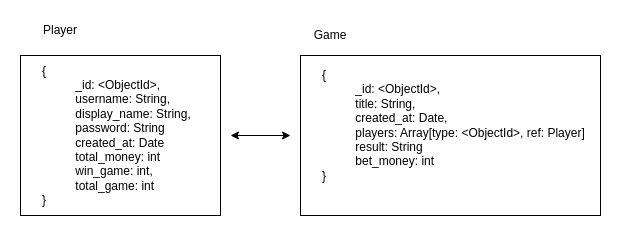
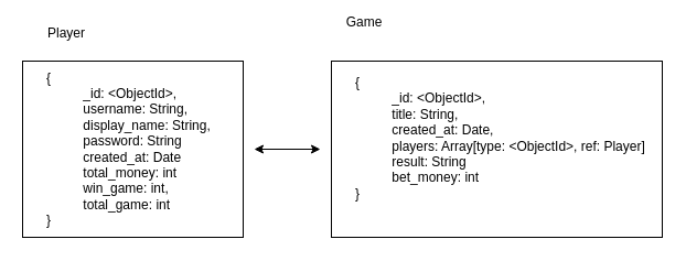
  <mxCell id="0" />
  <mxCell id="1" parent="0" />
  <mxCell id="2" value="" style="rounded=0;whiteSpace=wrap;html=1;" parent="1" vertex="1"><mxGeometry x="20" y="55" width="200" height="160" as="geometry" /></mxCell>
  <mxCell id="3" value="{&lt;br&gt;&amp;nbsp; &amp;nbsp; &amp;nbsp; &amp;nbsp; &amp;nbsp; _id: &amp;lt;ObjectId&amp;gt;,&lt;br&gt;&amp;nbsp; &amp;nbsp; &amp;nbsp; &amp;nbsp; &amp;nbsp; username: String,&lt;br&gt;&amp;nbsp; &amp;nbsp; &amp;nbsp; &amp;nbsp; &amp;nbsp; display_name: String,&lt;br&gt;&amp;nbsp; &amp;nbsp; &amp;nbsp; &amp;nbsp; &amp;nbsp; password: String&lt;br&gt;&amp;nbsp; &amp;nbsp; &amp;nbsp; &amp;nbsp; &amp;nbsp; created_at: Date&lt;br&gt;&amp;nbsp; &amp;nbsp; &amp;nbsp; &amp;nbsp; &amp;nbsp; total_money: int&lt;br&gt;&amp;nbsp; &amp;nbsp; &amp;nbsp; &amp;nbsp; &amp;nbsp; win_game: int,&lt;br&gt;&amp;nbsp; &amp;nbsp; &amp;nbsp; &amp;nbsp; &amp;nbsp; total_game: int&lt;br&gt;}" style="text;html=1;strokeColor=none;fillColor=none;align=left;verticalAlign=middle;whiteSpace=wrap;rounded=0;imageAspect=1;" parent="1" vertex="1"><mxGeometry x="40" y="55" width="170" height="160" as="geometry" /></mxCell>
  <mxCell id="4" value="{&lt;br&gt;&amp;nbsp; &amp;nbsp; &amp;nbsp; &amp;nbsp; &amp;nbsp; _id: &amp;lt;ObjectId&amp;gt;,&lt;br&gt;&amp;nbsp; &amp;nbsp; &amp;nbsp; &amp;nbsp; &amp;nbsp; title: String,&lt;br&gt;&amp;nbsp; &amp;nbsp; &amp;nbsp; &amp;nbsp; &amp;nbsp; created_at: Date,&lt;br&gt;&amp;nbsp; &amp;nbsp; &amp;nbsp; &amp;nbsp; &amp;nbsp; players: Array[type: &amp;lt;ObjectId&amp;gt;, ref: Player]&lt;br&gt;&amp;nbsp; &amp;nbsp; &amp;nbsp; &amp;nbsp; &amp;nbsp; result: String&lt;br&gt;&amp;nbsp; &amp;nbsp; &amp;nbsp; &amp;nbsp; &amp;nbsp; bet_money: int&lt;br&gt;}" style="text;html=1;strokeColor=none;fillColor=none;align=left;verticalAlign=middle;whiteSpace=wrap;rounded=0;" parent="1" vertex="1"><mxGeometry x="320" y="55" width="280" height="140" as="geometry" /></mxCell>
  <mxCell id="5" value="" style="rounded=0;whiteSpace=wrap;html=1;fillColor=none;" parent="1" vertex="1"><mxGeometry x="300" y="55" width="300" height="160" as="geometry" /></mxCell>
  <mxCell id="6" value="Player" style="text;html=1;strokeColor=none;fillColor=none;align=center;verticalAlign=middle;whiteSpace=wrap;rounded=0;" parent="1" vertex="1"><mxGeometry x="40" y="20" width="40" height="20" as="geometry" /></mxCell>
- <mxCell id="7" value="Game" style="text;html=1;strokeColor=none;fillColor=none;align=center;verticalAlign=middle;whiteSpace=wrap;rounded=0;" parent="1" vertex="1"><mxGeometry x="310" y="25" width="40" height="20" as="geometry" /></mxCell>
+ <mxCell id="7" value="Game" style="text;html=1;strokeColor=none;fillColor=none;align=center;verticalAlign=middle;whiteSpace=wrap;rounded=0;" parent="1" vertex="1"><mxGeometry x="310" y="10" width="40" height="20" as="geometry" /></mxCell>
  <mxCell id="8" value="" style="endArrow=classic;startArrow=classic;html=1;" edge="1" parent="1"><mxGeometry width="50" height="50" relative="1" as="geometry"><mxPoint x="230" y="135" as="sourcePoint" /><mxPoint x="290" y="135" as="targetPoint" /></mxGeometry></mxCell>
